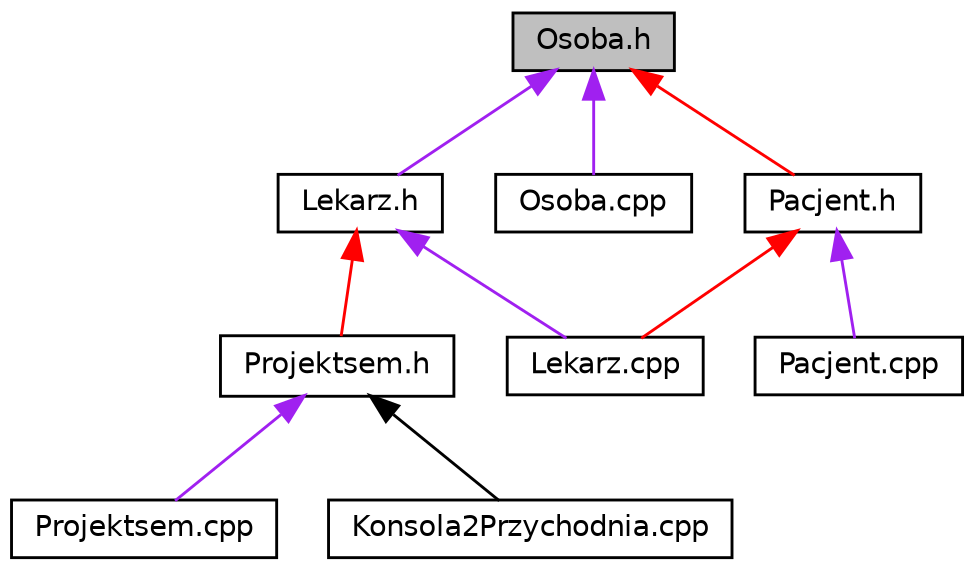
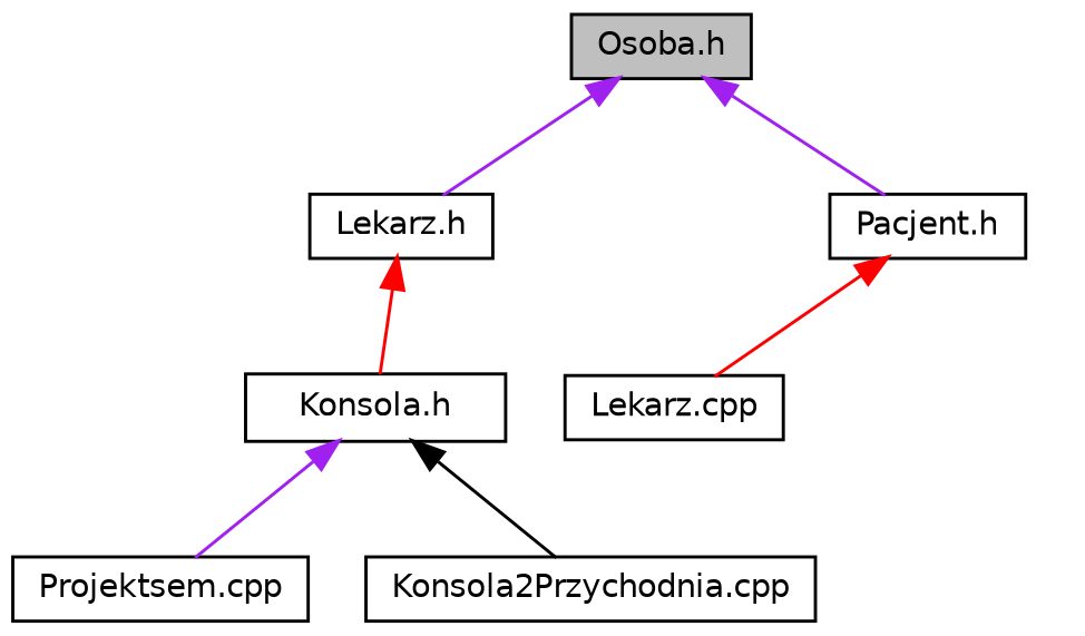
  digraph {
    node [color=black fillcolor=white fontname=Helvetica fontsize=10 shape=record style=filled]
    edge [color=purple dir=back fontname=Helvetica fontsize=10 labelfontname=Helvetica labelfontsize=10 style=solid]
    n1 [fillcolor=grey75 fontcolor=black height=0.2 label="Osoba.h" width=0.4]
    n2 [height=0.2 label="Lekarz.h" width=0.4]
-   n3 [height=0.2 label="Osoba.cpp" width=0.4]
    n4 [height=0.2 label="Pacjent.h" width=0.4]
-   n5 [height=0.2 label="Projektsem.h" width=0.4]
+   n5 [height=0.2 label="Konsola.h" width=0.4]
    n6 [height=0.2 label="Lekarz.cpp" width=0.4]
-   n7 [height=0.2 label="Pacjent.cpp" width=0.4]
    n8 [height=0.2 label="Projektsem.cpp" width=0.4]
    n9 [height=0.2 label="Konsola2Przychodnia.cpp" width=0.4]
    n1 -> n2
-   n1 -> n3
-   n1 -> n4 [color=red]
+   n1 -> n4
    n2 -> n5 [color=red]
-   n2 -> n6
    n4 -> n6 [color=red]
-   n4 -> n7
    n5 -> n8
    n5 -> n9 [color=black]
  }
